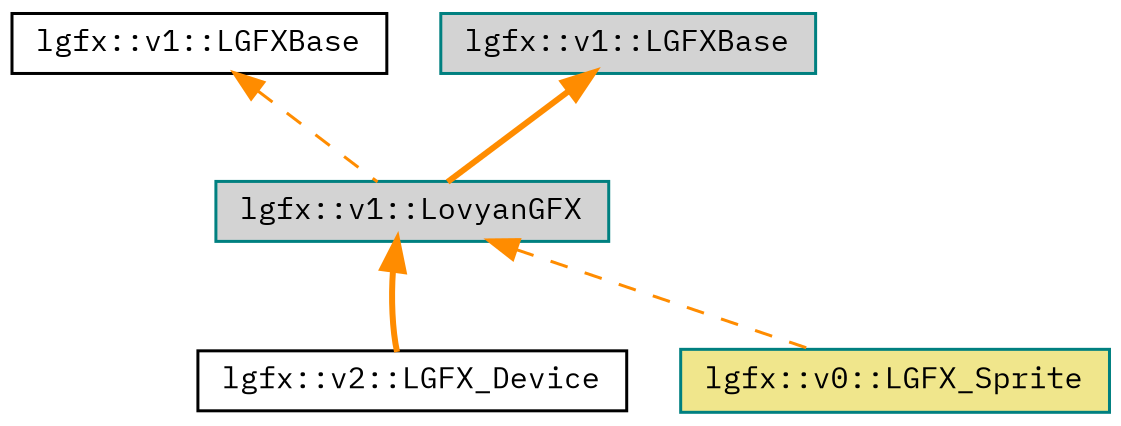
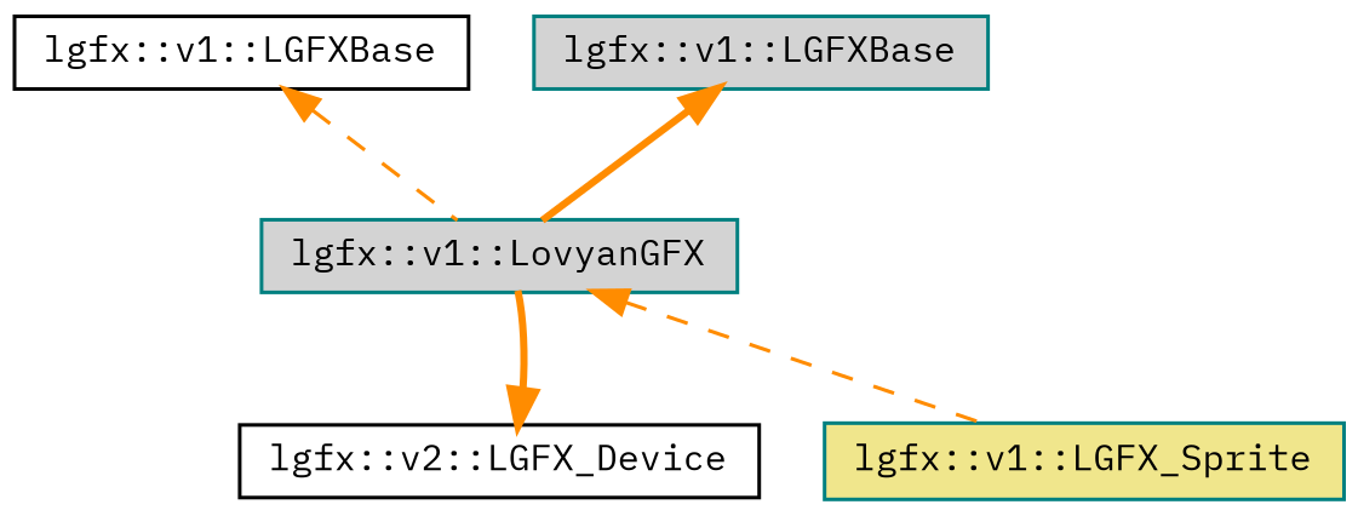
  digraph {
    fontname="IBM Plex Mono"
    rankdir=TB
    node [color=teal fillcolor=white fontname="IBM Plex Mono" fontsize=10 shape=record style=filled]
    edge [color=darkorange dir=back fontname="IBM Plex Mono" fontsize=10 labelfontname=Helvetica labelfontsize=10 style=dashed]
    n1 [color=black height=0.2 label="lgfx::v1::LGFXBase" width=0.4]
    n2 [fillcolor=lightgrey height=0.2 label="lgfx::v1::LovyanGFX" width=0.4]
    n3 [color=black height=0.2 label="lgfx::v2::LGFX_Device" width=0.4]
-   n4 [fillcolor=khaki height=0.2 label="lgfx::v0::LGFX_Sprite" width=0.4]
+   n4 [fillcolor=khaki height=0.2 label="lgfx::v1::LGFX_Sprite" width=0.4]
    n5 [fillcolor=lightgrey height=0.2 label="lgfx::v1::LGFXBase" width=0.4]
    n1 -> n2
-   n2 -> n3 [style=bold]
+   n3 -> n2 [style=bold]
    n2 -> n4
    n5 -> n2 [style=bold]
  }
